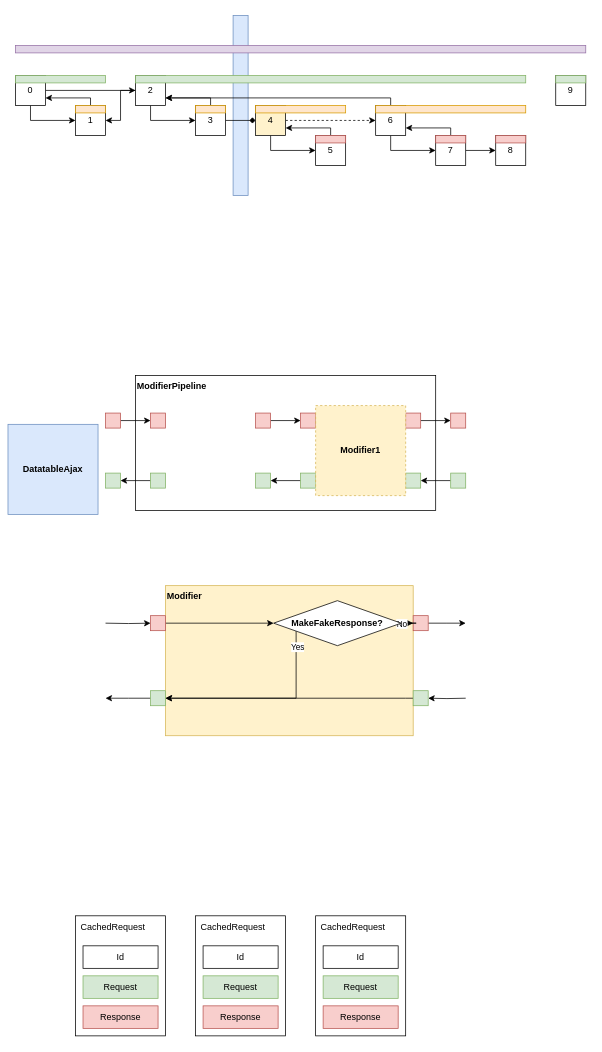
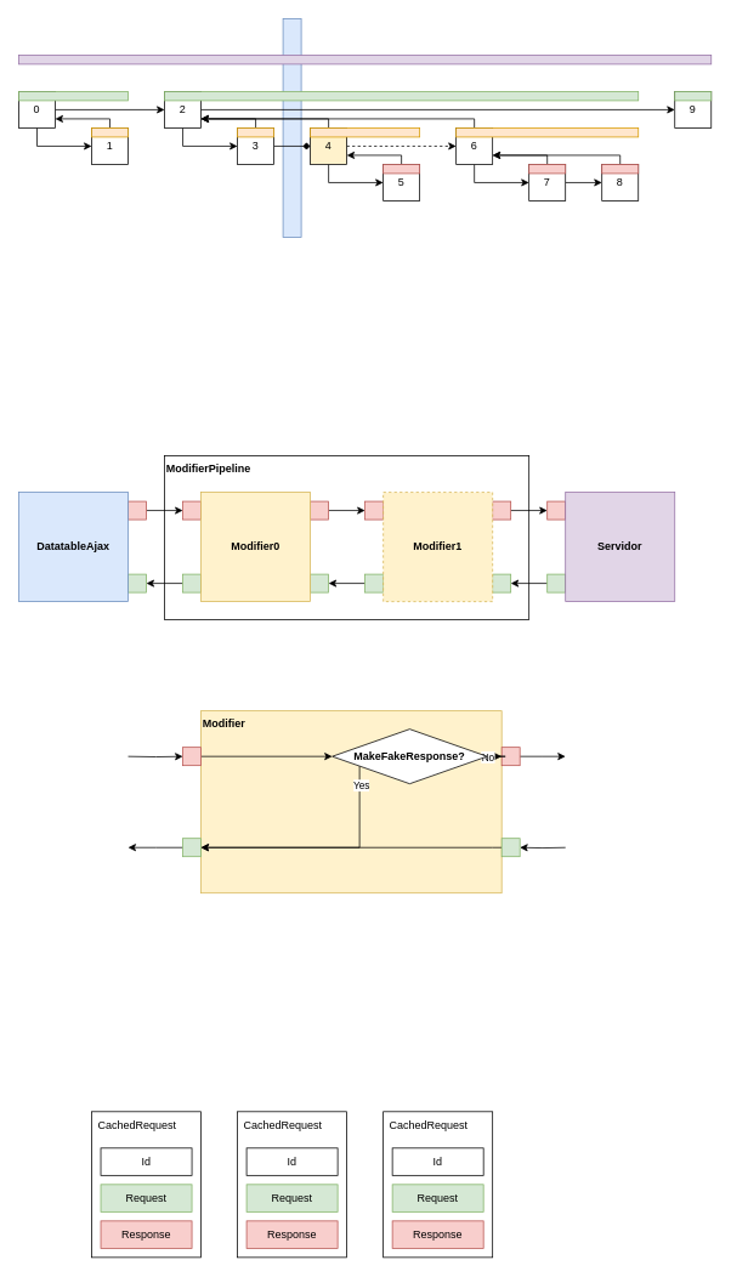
  <mxCell id="0" />
  <mxCell id="1" parent="0" />
  <mxCell id="2" value="&lt;b&gt;ModifierPipeline&lt;/b&gt;" style="rounded=0;whiteSpace=wrap;html=1;align=left;verticalAlign=top;" parent="1" vertex="1"><mxGeometry x="180" y="500" width="400" height="180" as="geometry" /></mxCell>
  <mxCell id="3" value="" style="rounded=0;whiteSpace=wrap;html=1;fillColor=#dae8fc;strokeColor=#6c8ebf;" parent="1" vertex="1"><mxGeometry x="310" width="20" height="240" as="geometry" y="20" /></mxCell>
  <mxCell id="4" style="edgeStyle=orthogonalEdgeStyle;rounded=0;orthogonalLoop=1;jettySize=auto;html=1;entryX=0;entryY=0.5;entryDx=0;entryDy=0;" parent="1" source="6" target="8" edge="1"><mxGeometry relative="1" as="geometry"><Array as="points"><mxPoint x="40" y="160" /></Array></mxGeometry></mxCell>
  <mxCell id="5" style="edgeStyle=orthogonalEdgeStyle;rounded=0;orthogonalLoop=1;jettySize=auto;html=1;entryX=0;entryY=0.5;entryDx=0;entryDy=0;" parent="1" source="6" target="11" edge="1"><mxGeometry relative="1" as="geometry" /></mxCell>
  <mxCell id="6" value="0" style="rounded=0;whiteSpace=wrap;html=1;" parent="1" vertex="1"><mxGeometry x="20" y="100" width="40" height="40" as="geometry" /></mxCell>
  <mxCell id="7" style="edgeStyle=orthogonalEdgeStyle;rounded=0;orthogonalLoop=1;jettySize=auto;html=1;entryX=1;entryY=0.75;entryDx=0;entryDy=0;" parent="1" source="8" target="6" edge="1"><mxGeometry relative="1" as="geometry"><Array as="points"><mxPoint x="120" y="130" /></Array></mxGeometry></mxCell>
  <mxCell id="8" value="1" style="rounded=0;whiteSpace=wrap;html=1;" parent="1" vertex="1"><mxGeometry x="100" y="140" width="40" height="40" as="geometry" /></mxCell>
  <mxCell id="9" style="edgeStyle=orthogonalEdgeStyle;rounded=0;orthogonalLoop=1;jettySize=auto;html=1;entryX=0;entryY=0.5;entryDx=0;entryDy=0;exitX=0.5;exitY=1;exitDx=0;exitDy=0;" parent="1" source="11" target="14" edge="1"><mxGeometry relative="1" as="geometry" /></mxCell>
- <mxCell id="10" style="edgeStyle=orthogonalEdgeStyle;rounded=0;orthogonalLoop=1;jettySize=auto;html=1;" parent="1" source="11" target="8" edge="1"><mxGeometry relative="1" as="geometry" /></mxCell>
+ <mxCell id="10" style="edgeStyle=orthogonalEdgeStyle;rounded=0;orthogonalLoop=1;jettySize=auto;html=1;entryX=0;entryY=0.5;entryDx=0;entryDy=0;" parent="1" source="11" target="29" edge="1"><mxGeometry relative="1" as="geometry" /></mxCell>
  <mxCell id="11" value="2" style="rounded=0;whiteSpace=wrap;html=1;" parent="1" vertex="1"><mxGeometry x="180" y="100" width="40" height="40" as="geometry" /></mxCell>
  <mxCell id="12" style="edgeStyle=orthogonalEdgeStyle;rounded=0;orthogonalLoop=1;jettySize=auto;html=1;entryX=1;entryY=0.75;entryDx=0;entryDy=0;" parent="1" source="14" target="11" edge="1"><mxGeometry relative="1" as="geometry"><Array as="points"><mxPoint x="280" y="130" /></Array></mxGeometry></mxCell>
  <mxCell id="13" style="edgeStyle=orthogonalEdgeStyle;rounded=0;orthogonalLoop=1;jettySize=auto;html=1;entryX=0;entryY=0.5;entryDx=0;entryDy=0;endArrow=diamond;" parent="1" source="14" target="18" edge="1"><mxGeometry relative="1" as="geometry" /></mxCell>
  <mxCell id="14" value="3" style="rounded=0;whiteSpace=wrap;html=1;" parent="1" vertex="1"><mxGeometry x="260" y="140" width="40" height="40" as="geometry" /></mxCell>
+ <mxCell id="15" style="edgeStyle=orthogonalEdgeStyle;rounded=0;orthogonalLoop=1;jettySize=auto;html=1;entryX=1;entryY=0.75;entryDx=0;entryDy=0;" parent="1" source="18" target="11" edge="1"><mxGeometry relative="1" as="geometry"><Array as="points"><mxPoint x="360" y="130" /></Array></mxGeometry></mxCell>
  <mxCell id="16" style="edgeStyle=orthogonalEdgeStyle;rounded=0;orthogonalLoop=1;jettySize=auto;html=1;entryX=0;entryY=0.5;entryDx=0;entryDy=0;dashed=1;" parent="1" source="18" target="23" edge="1"><mxGeometry relative="1" as="geometry" /></mxCell>
  <mxCell id="17" style="edgeStyle=orthogonalEdgeStyle;rounded=0;orthogonalLoop=1;jettySize=auto;html=1;entryX=0;entryY=0.5;entryDx=0;entryDy=0;" parent="1" source="18" target="20" edge="1"><mxGeometry relative="1" as="geometry"><Array as="points"><mxPoint x="360" y="200" /></Array></mxGeometry></mxCell>
  <mxCell id="18" value="4" style="rounded=0;whiteSpace=wrap;html=1;fillColor=#fff2cc;" parent="1" vertex="1"><mxGeometry x="340" y="140" width="40" height="40" as="geometry" /></mxCell>
  <mxCell id="19" style="edgeStyle=orthogonalEdgeStyle;rounded=0;orthogonalLoop=1;jettySize=auto;html=1;entryX=1;entryY=0.75;entryDx=0;entryDy=0;" parent="1" source="20" target="18" edge="1"><mxGeometry relative="1" as="geometry"><Array as="points"><mxPoint x="440" y="170" /></Array></mxGeometry></mxCell>
  <mxCell id="20" value="5" style="rounded=0;whiteSpace=wrap;html=1;" parent="1" vertex="1"><mxGeometry x="420" y="180" width="40" height="40" as="geometry" /></mxCell>
  <mxCell id="21" style="edgeStyle=orthogonalEdgeStyle;rounded=0;orthogonalLoop=1;jettySize=auto;html=1;entryX=1;entryY=0.75;entryDx=0;entryDy=0;" parent="1" source="23" target="11" edge="1"><mxGeometry relative="1" as="geometry"><Array as="points"><mxPoint x="520" y="130" /></Array></mxGeometry></mxCell>
  <mxCell id="22" style="edgeStyle=orthogonalEdgeStyle;rounded=0;orthogonalLoop=1;jettySize=auto;html=1;entryX=0;entryY=0.5;entryDx=0;entryDy=0;" parent="1" source="23" target="26" edge="1"><mxGeometry relative="1" as="geometry"><Array as="points"><mxPoint x="520" y="200" /></Array></mxGeometry></mxCell>
  <mxCell id="23" value="6" style="rounded=0;whiteSpace=wrap;html=1;" parent="1" vertex="1"><mxGeometry x="500" y="140" width="40" height="40" as="geometry" /></mxCell>
  <mxCell id="24" style="edgeStyle=orthogonalEdgeStyle;rounded=0;orthogonalLoop=1;jettySize=auto;html=1;entryX=1;entryY=0.75;entryDx=0;entryDy=0;" parent="1" source="26" target="23" edge="1"><mxGeometry relative="1" as="geometry"><Array as="points"><mxPoint x="600" y="170" /></Array></mxGeometry></mxCell>
  <mxCell id="25" style="edgeStyle=orthogonalEdgeStyle;rounded=0;orthogonalLoop=1;jettySize=auto;html=1;entryX=0;entryY=0.5;entryDx=0;entryDy=0;" parent="1" source="26" target="28" edge="1"><mxGeometry relative="1" as="geometry" /></mxCell>
  <mxCell id="26" value="7" style="rounded=0;whiteSpace=wrap;html=1;" parent="1" vertex="1"><mxGeometry x="580" y="180" width="40" height="40" as="geometry" /></mxCell>
+ <mxCell id="27" style="edgeStyle=orthogonalEdgeStyle;rounded=0;orthogonalLoop=1;jettySize=auto;html=1;entryX=1;entryY=0.75;entryDx=0;entryDy=0;" parent="1" source="28" target="23" edge="1"><mxGeometry relative="1" as="geometry"><Array as="points"><mxPoint x="680" y="170" /></Array></mxGeometry></mxCell>
  <mxCell id="28" value="8" style="rounded=0;whiteSpace=wrap;html=1;" parent="1" vertex="1"><mxGeometry x="660" y="180" width="40" height="40" as="geometry" /></mxCell>
  <mxCell id="29" value="9" style="rounded=0;whiteSpace=wrap;html=1;" parent="1" vertex="1"><mxGeometry x="740" y="100" width="40" height="40" as="geometry" /></mxCell>
  <mxCell id="30" value="" style="rounded=0;whiteSpace=wrap;html=1;fillColor=#d5e8d4;strokeColor=#82b366;" parent="1" vertex="1"><mxGeometry x="180" y="100" width="520" height="10" as="geometry" /></mxCell>
  <mxCell id="31" value="" style="rounded=0;whiteSpace=wrap;html=1;fillColor=#ffe6cc;strokeColor=#d79b00;" parent="1" vertex="1"><mxGeometry x="260" y="140" width="40" height="10" as="geometry" /></mxCell>
  <mxCell id="32" value="" style="rounded=0;whiteSpace=wrap;html=1;fillColor=#ffe6cc;strokeColor=#d79b00;" parent="1" vertex="1"><mxGeometry x="340" y="140" width="120" height="10" as="geometry" /></mxCell>
  <mxCell id="33" value="" style="rounded=0;whiteSpace=wrap;html=1;fillColor=#f8cecc;strokeColor=#b85450;" parent="1" vertex="1"><mxGeometry x="420" y="180" width="40" height="10" as="geometry" /></mxCell>
  <mxCell id="34" value="" style="rounded=0;whiteSpace=wrap;html=1;fillColor=#ffe6cc;strokeColor=#d79b00;" parent="1" vertex="1"><mxGeometry x="500" y="140" width="200" height="10" as="geometry" /></mxCell>
  <mxCell id="35" value="" style="rounded=0;whiteSpace=wrap;html=1;fillColor=#f8cecc;strokeColor=#b85450;" parent="1" vertex="1"><mxGeometry x="580" y="180" width="40" height="10" as="geometry" /></mxCell>
  <mxCell id="36" value="" style="rounded=0;whiteSpace=wrap;html=1;fillColor=#f8cecc;strokeColor=#b85450;" parent="1" vertex="1"><mxGeometry x="660" y="180" width="40" height="10" as="geometry" /></mxCell>
  <mxCell id="37" value="" style="rounded=0;whiteSpace=wrap;html=1;fillColor=#ffe6cc;strokeColor=#d79b00;" parent="1" vertex="1"><mxGeometry x="100" y="140" width="40" height="10" as="geometry" /></mxCell>
  <mxCell id="38" value="" style="rounded=0;whiteSpace=wrap;html=1;fillColor=#d5e8d4;strokeColor=#82b366;" parent="1" vertex="1"><mxGeometry x="20" y="100" width="120" height="10" as="geometry" /></mxCell>
  <mxCell id="39" value="" style="rounded=0;whiteSpace=wrap;html=1;fillColor=#e1d5e7;strokeColor=#9673a6;" parent="1" vertex="1"><mxGeometry x="20" y="60" width="760" height="10" as="geometry" /></mxCell>
  <mxCell id="40" value="" style="rounded=0;whiteSpace=wrap;html=1;fillColor=#d5e8d4;strokeColor=#82b366;" parent="1" vertex="1"><mxGeometry x="740" y="100" width="40" height="10" as="geometry" /></mxCell>
  <mxCell id="41" style="edgeStyle=orthogonalEdgeStyle;rounded=0;orthogonalLoop=1;jettySize=auto;html=1;" parent="1" source="42" target="50" edge="1"><mxGeometry relative="1" as="geometry" /></mxCell>
  <mxCell id="42" value="" style="rounded=0;whiteSpace=wrap;html=1;fillColor=#f8cecc;strokeColor=#b85450;" parent="1" vertex="1"><mxGeometry x="140" y="550" width="20" height="20" as="geometry" /></mxCell>
  <mxCell id="43" value="" style="rounded=0;whiteSpace=wrap;html=1;fillColor=#d5e8d4;strokeColor=#82b366;" parent="1" vertex="1"><mxGeometry x="140" y="630" width="20" height="20" as="geometry" /></mxCell>
- <mxCell id="44" value="&lt;b&gt;DatatableAjax&lt;/b&gt;" style="rounded=0;whiteSpace=wrap;html=1;fillColor=#dae8fc;strokeColor=#6c8ebf;" parent="1" vertex="1"><mxGeometry x="10" y="565" width="120" height="120" as="geometry" /></mxCell>
+ <mxCell id="44" value="&lt;b&gt;DatatableAjax&lt;/b&gt;" style="rounded=0;whiteSpace=wrap;html=1;fillColor=#dae8fc;strokeColor=#6c8ebf;" parent="1" vertex="1"><mxGeometry x="20" y="540" width="120" height="120" as="geometry" /></mxCell>
  <mxCell id="45" style="edgeStyle=orthogonalEdgeStyle;rounded=0;orthogonalLoop=1;jettySize=auto;html=1;" parent="1" source="46" target="57" edge="1"><mxGeometry relative="1" as="geometry" /></mxCell>
  <mxCell id="46" value="" style="rounded=0;whiteSpace=wrap;html=1;fillColor=#f8cecc;strokeColor=#b85450;" parent="1" vertex="1"><mxGeometry x="340" y="550" width="20" height="20" as="geometry" /></mxCell>
  <mxCell id="47" value="" style="rounded=0;whiteSpace=wrap;html=1;fillColor=#d5e8d4;strokeColor=#82b366;" parent="1" vertex="1"><mxGeometry x="340" y="630" width="20" height="20" as="geometry" /></mxCell>
  <mxCell id="48" style="edgeStyle=orthogonalEdgeStyle;rounded=0;orthogonalLoop=1;jettySize=auto;html=1;" parent="1" source="49" target="43" edge="1"><mxGeometry relative="1" as="geometry" /></mxCell>
  <mxCell id="49" value="" style="rounded=0;whiteSpace=wrap;html=1;fillColor=#d5e8d4;strokeColor=#82b366;" parent="1" vertex="1"><mxGeometry x="200" y="630" width="20" height="20" as="geometry" /></mxCell>
  <mxCell id="50" value="" style="rounded=0;whiteSpace=wrap;html=1;fillColor=#f8cecc;strokeColor=#b85450;" parent="1" vertex="1"><mxGeometry x="200" y="550" width="20" height="20" as="geometry" /></mxCell>
+ <mxCell id="51" value="&lt;b&gt;Modifier0&lt;/b&gt;" style="rounded=0;whiteSpace=wrap;html=1;fillColor=#fff2cc;strokeColor=#d6b656;" parent="1" vertex="1"><mxGeometry x="220" y="540" width="120" height="120" as="geometry" /></mxCell>
  <mxCell id="52" style="edgeStyle=orthogonalEdgeStyle;rounded=0;orthogonalLoop=1;jettySize=auto;html=1;" parent="1" source="53" target="59" edge="1"><mxGeometry relative="1" as="geometry" /></mxCell>
  <mxCell id="53" value="" style="rounded=0;whiteSpace=wrap;html=1;fillColor=#f8cecc;strokeColor=#b85450;" parent="1" vertex="1"><mxGeometry x="540" y="550" width="20" height="20" as="geometry" /></mxCell>
  <mxCell id="54" value="" style="rounded=0;whiteSpace=wrap;html=1;fillColor=#d5e8d4;strokeColor=#82b366;" parent="1" vertex="1"><mxGeometry x="540" y="630" width="20" height="20" as="geometry" /></mxCell>
  <mxCell id="55" style="edgeStyle=orthogonalEdgeStyle;rounded=0;orthogonalLoop=1;jettySize=auto;html=1;" parent="1" source="56" target="47" edge="1"><mxGeometry relative="1" as="geometry" /></mxCell>
  <mxCell id="56" value="" style="rounded=0;whiteSpace=wrap;html=1;fillColor=#d5e8d4;strokeColor=#82b366;" parent="1" vertex="1"><mxGeometry x="400" y="630" width="20" height="20" as="geometry" /></mxCell>
  <mxCell id="57" value="" style="rounded=0;whiteSpace=wrap;html=1;fillColor=#f8cecc;strokeColor=#b85450;" parent="1" vertex="1"><mxGeometry x="400" y="550" width="20" height="20" as="geometry" /></mxCell>
  <mxCell id="58" value="&lt;b&gt;Modifier1&lt;/b&gt;" style="rounded=0;whiteSpace=wrap;html=1;fillColor=#fff2cc;strokeColor=#d6b656;dashed=1;" parent="1" vertex="1"><mxGeometry x="420" y="540" width="120" height="120" as="geometry" /></mxCell>
  <mxCell id="59" value="" style="rounded=0;whiteSpace=wrap;html=1;fillColor=#f8cecc;strokeColor=#b85450;" parent="1" vertex="1"><mxGeometry x="600" y="550" width="20" height="20" as="geometry" /></mxCell>
  <mxCell id="60" style="edgeStyle=orthogonalEdgeStyle;rounded=0;orthogonalLoop=1;jettySize=auto;html=1;" parent="1" source="61" target="54" edge="1"><mxGeometry relative="1" as="geometry" /></mxCell>
  <mxCell id="61" value="" style="rounded=0;whiteSpace=wrap;html=1;fillColor=#d5e8d4;strokeColor=#82b366;" parent="1" vertex="1"><mxGeometry x="600" y="630" width="20" height="20" as="geometry" /></mxCell>
+ <mxCell id="62" value="&lt;b&gt;Servidor&lt;/b&gt;" style="rounded=0;whiteSpace=wrap;html=1;fillColor=#e1d5e7;strokeColor=#9673a6;" parent="1" vertex="1"><mxGeometry x="620" y="540" width="120" height="120" as="geometry" /></mxCell>
  <mxCell id="63" value="&lt;b&gt;Modifier&lt;/b&gt;" style="rounded=0;whiteSpace=wrap;html=1;fillColor=#fff2cc;strokeColor=#d6b656;align=left;verticalAlign=top;" parent="1" vertex="1"><mxGeometry x="220" y="780" width="330" height="200" as="geometry" /></mxCell>
  <mxCell id="64" style="edgeStyle=orthogonalEdgeStyle;rounded=0;orthogonalLoop=1;jettySize=auto;html=1;" parent="1" source="65" edge="1"><mxGeometry relative="1" as="geometry"><mxPoint x="620" y="830" as="targetPoint" /></mxGeometry></mxCell>
  <mxCell id="65" value="" style="rounded=0;whiteSpace=wrap;html=1;fillColor=#f8cecc;strokeColor=#b85450;" parent="1" vertex="1"><mxGeometry x="550" y="820" width="20" height="20" as="geometry" /></mxCell>
  <mxCell id="66" style="edgeStyle=orthogonalEdgeStyle;rounded=0;orthogonalLoop=1;jettySize=auto;html=1;entryX=0;entryY=0.75;entryDx=0;entryDy=0;" parent="1" source="68" target="63" edge="1"><mxGeometry relative="1" as="geometry"><Array as="points"><mxPoint x="540" y="930" /><mxPoint x="540" y="930" /></Array></mxGeometry></mxCell>
  <mxCell id="67" style="edgeStyle=orthogonalEdgeStyle;rounded=0;orthogonalLoop=1;jettySize=auto;html=1;" parent="1" target="68" edge="1"><mxGeometry relative="1" as="geometry"><mxPoint x="620" y="930" as="sourcePoint" /></mxGeometry></mxCell>
  <mxCell id="68" value="" style="rounded=0;whiteSpace=wrap;html=1;fillColor=#d5e8d4;strokeColor=#82b366;" parent="1" vertex="1"><mxGeometry x="550" y="920" width="20" height="20" as="geometry" /></mxCell>
  <mxCell id="69" style="edgeStyle=orthogonalEdgeStyle;rounded=0;orthogonalLoop=1;jettySize=auto;html=1;" parent="1" source="70" edge="1"><mxGeometry relative="1" as="geometry"><mxPoint x="140" y="930" as="targetPoint" /></mxGeometry></mxCell>
  <mxCell id="70" value="" style="rounded=0;whiteSpace=wrap;html=1;fillColor=#d5e8d4;strokeColor=#82b366;" parent="1" vertex="1"><mxGeometry x="200" y="920" width="20" height="20" as="geometry" /></mxCell>
  <mxCell id="71" style="edgeStyle=orthogonalEdgeStyle;rounded=0;orthogonalLoop=1;jettySize=auto;html=1;entryX=0;entryY=0.5;entryDx=0;entryDy=0;" parent="1" source="73" target="78" edge="1"><mxGeometry relative="1" as="geometry" /></mxCell>
  <mxCell id="72" style="edgeStyle=orthogonalEdgeStyle;rounded=0;orthogonalLoop=1;jettySize=auto;html=1;" parent="1" target="73" edge="1"><mxGeometry relative="1" as="geometry"><mxPoint x="140" y="830" as="sourcePoint" /></mxGeometry></mxCell>
  <mxCell id="73" value="" style="rounded=0;whiteSpace=wrap;html=1;fillColor=#f8cecc;strokeColor=#b85450;" parent="1" vertex="1"><mxGeometry x="200" y="820" width="20" height="20" as="geometry" /></mxCell>
  <mxCell id="74" style="edgeStyle=orthogonalEdgeStyle;rounded=0;orthogonalLoop=1;jettySize=auto;html=1;entryX=0;entryY=0.5;entryDx=0;entryDy=0;" parent="1" source="78" target="65" edge="1"><mxGeometry relative="1" as="geometry"><Array as="points" /></mxGeometry></mxCell>
  <mxCell id="75" value="No" style="edgeLabel;html=1;align=center;verticalAlign=middle;resizable=0;points=[];" parent="74" vertex="1" connectable="0"><mxGeometry x="0.241" relative="1" as="geometry"><mxPoint as="offset" /></mxGeometry></mxCell>
  <mxCell id="76" style="edgeStyle=orthogonalEdgeStyle;rounded=0;orthogonalLoop=1;jettySize=auto;html=1;" parent="1" source="78" target="70" edge="1"><mxGeometry relative="1" as="geometry"><Array as="points"><mxPoint x="394" y="930" /></Array></mxGeometry></mxCell>
  <mxCell id="77" value="Yes" style="edgeLabel;html=1;align=center;verticalAlign=middle;resizable=0;points=[];" parent="76" vertex="1" connectable="0"><mxGeometry x="-0.838" y="1" relative="1" as="geometry"><mxPoint as="offset" /></mxGeometry></mxCell>
  <mxCell id="78" value="&lt;b&gt;MakeFakeResponse?&lt;/b&gt;" style="rhombus;whiteSpace=wrap;html=1;" parent="1" vertex="1"><mxGeometry x="364" y="800" width="170" height="60" as="geometry" /></mxCell>
  <mxCell id="79" value="CachedRequest" style="rounded=0;whiteSpace=wrap;html=1;align=left;verticalAlign=top;spacingLeft=5;spacingTop=2;" vertex="1" parent="1"><mxGeometry x="100" y="1220" width="120" height="160" as="geometry" /></mxCell>
  <mxCell id="80" value="Id" style="rounded=0;whiteSpace=wrap;html=1;" vertex="1" parent="1"><mxGeometry x="110" y="1260" width="100" height="30" as="geometry" /></mxCell>
  <mxCell id="81" value="Request" style="rounded=0;whiteSpace=wrap;html=1;fillColor=#d5e8d4;strokeColor=#82b366;" vertex="1" parent="1"><mxGeometry x="110" y="1300" width="100" height="30" as="geometry" /></mxCell>
  <mxCell id="82" value="Response" style="rounded=0;whiteSpace=wrap;html=1;fillColor=#f8cecc;strokeColor=#b85450;" vertex="1" parent="1"><mxGeometry x="110" y="1340" width="100" height="30" as="geometry" /></mxCell>
  <mxCell id="83" value="CachedRequest" style="rounded=0;whiteSpace=wrap;html=1;align=left;verticalAlign=top;spacingLeft=5;spacingTop=2;" vertex="1" parent="1"><mxGeometry x="260" y="1220" width="120" height="160" as="geometry" /></mxCell>
  <mxCell id="84" value="Id" style="rounded=0;whiteSpace=wrap;html=1;" vertex="1" parent="1"><mxGeometry x="270" y="1260" width="100" height="30" as="geometry" /></mxCell>
  <mxCell id="85" value="Request" style="rounded=0;whiteSpace=wrap;html=1;fillColor=#d5e8d4;strokeColor=#82b366;" vertex="1" parent="1"><mxGeometry x="270" y="1300" width="100" height="30" as="geometry" /></mxCell>
  <mxCell id="86" value="Response" style="rounded=0;whiteSpace=wrap;html=1;fillColor=#f8cecc;strokeColor=#b85450;" vertex="1" parent="1"><mxGeometry x="270" y="1340" width="100" height="30" as="geometry" /></mxCell>
  <mxCell id="87" value="CachedRequest" style="rounded=0;whiteSpace=wrap;html=1;align=left;verticalAlign=top;spacingLeft=5;spacingTop=2;" vertex="1" parent="1"><mxGeometry x="420" y="1220" width="120" height="160" as="geometry" /></mxCell>
  <mxCell id="88" value="Id" style="rounded=0;whiteSpace=wrap;html=1;" vertex="1" parent="1"><mxGeometry x="430" y="1260" width="100" height="30" as="geometry" /></mxCell>
  <mxCell id="89" value="Request" style="rounded=0;whiteSpace=wrap;html=1;fillColor=#d5e8d4;strokeColor=#82b366;" vertex="1" parent="1"><mxGeometry x="430" y="1300" width="100" height="30" as="geometry" /></mxCell>
  <mxCell id="90" value="Response" style="rounded=0;whiteSpace=wrap;html=1;fillColor=#f8cecc;strokeColor=#b85450;" vertex="1" parent="1"><mxGeometry x="430" y="1340" width="100" height="30" as="geometry" /></mxCell>
